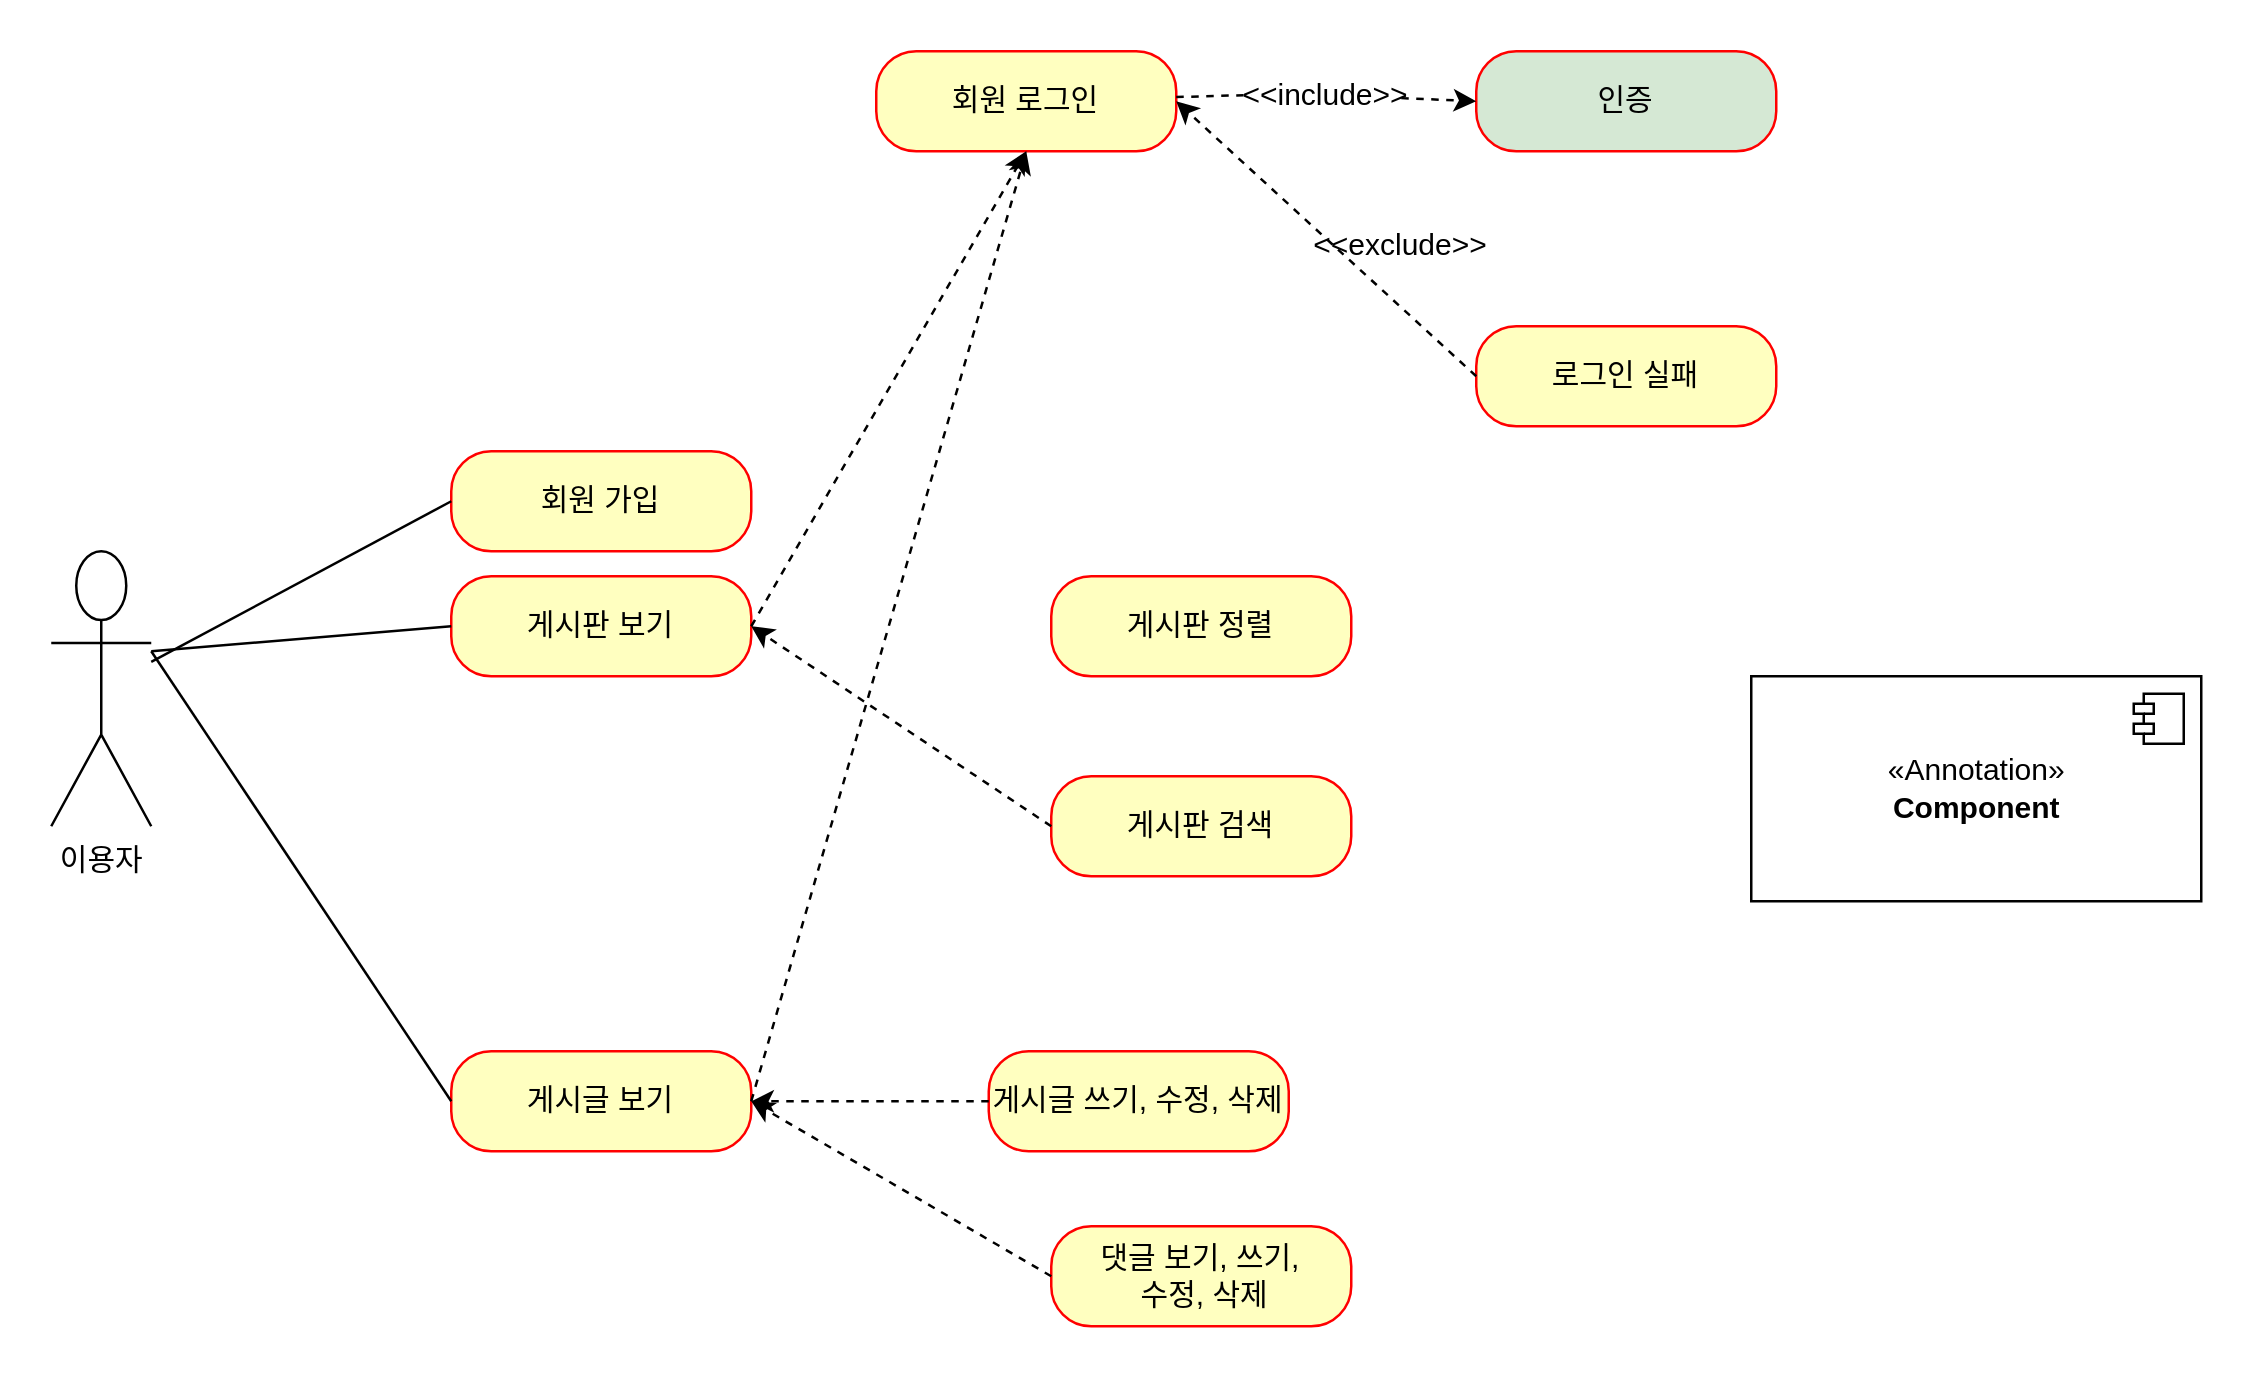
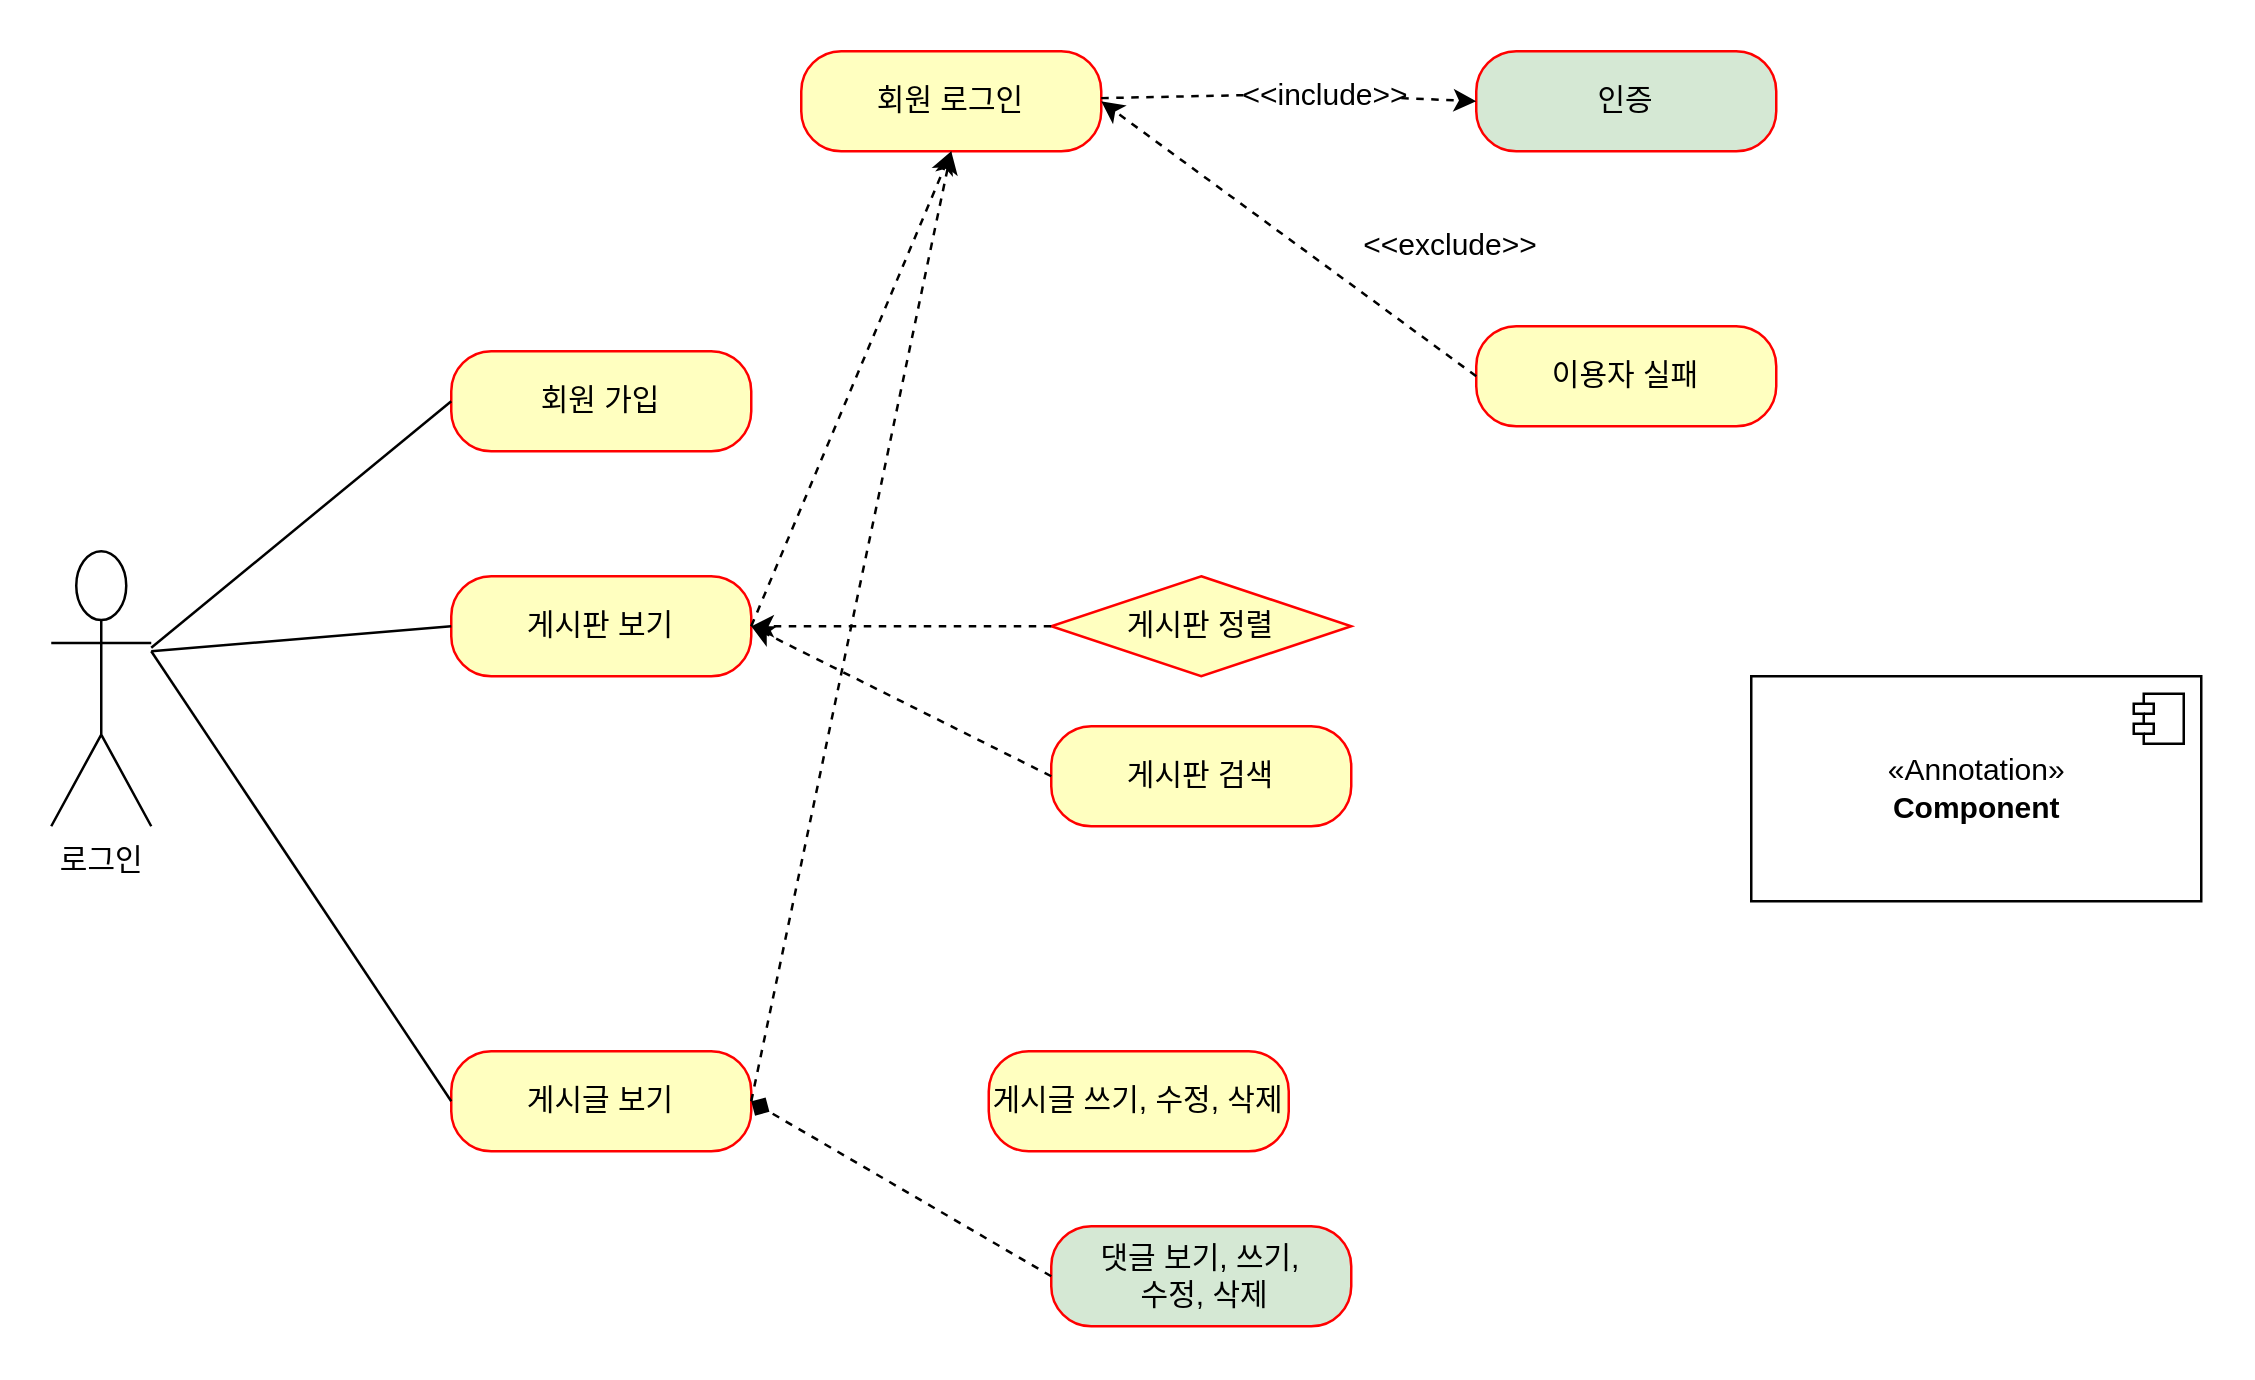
  <mxCell id="0" />
  <mxCell id="1" parent="0" />
- <mxCell id="2" value="이용자" style="shape=umlActor;verticalLabelPosition=bottom;verticalAlign=top;html=1;outlineConnect=0;" vertex="1" parent="1"><mxGeometry x="20" y="220" width="40" height="110" as="geometry" /></mxCell>
- <mxCell id="3" value="회원 가입" style="rounded=1;whiteSpace=wrap;html=1;arcSize=40;fontColor=#000000;fillColor=#ffffc0;strokeColor=#ff0000;" vertex="1" parent="1"><mxGeometry x="180" y="180" width="120" height="40" as="geometry" /></mxCell>
+ <mxCell id="2" value="로그인" style="shape=umlActor;verticalLabelPosition=bottom;verticalAlign=top;html=1;outlineConnect=0;" vertex="1" parent="1"><mxGeometry x="20" y="220" width="40" height="110" as="geometry" /></mxCell>
+ <mxCell id="3" value="회원 가입" style="rounded=1;whiteSpace=wrap;html=1;arcSize=40;fontColor=#000000;fillColor=#ffffc0;strokeColor=#ff0000;" vertex="1" parent="1"><mxGeometry x="180" y="140" width="120" height="40" as="geometry" /></mxCell>
  <mxCell id="4" value="게시판 보기" style="rounded=1;whiteSpace=wrap;html=1;arcSize=40;fontColor=#000000;fillColor=#ffffc0;strokeColor=#ff0000;" vertex="1" parent="1"><mxGeometry x="180" y="230" width="120" height="40" as="geometry" /></mxCell>
  <mxCell id="5" value="게시글 보기" style="rounded=1;whiteSpace=wrap;html=1;arcSize=40;fontColor=#000000;fillColor=#ffffc0;strokeColor=#ff0000;" vertex="1" parent="1"><mxGeometry x="180" y="420" width="120" height="40" as="geometry" /></mxCell>
- <mxCell id="6" value="회원 로그인" style="rounded=1;whiteSpace=wrap;html=1;arcSize=40;fontColor=#000000;fillColor=#ffffc0;strokeColor=#ff0000;" vertex="1" parent="1"><mxGeometry x="350" y="20" width="120" height="40" as="geometry" /></mxCell>
+ <mxCell id="6" value="회원 로그인" style="rounded=1;whiteSpace=wrap;html=1;arcSize=40;fontColor=#000000;fillColor=#ffffc0;strokeColor=#ff0000;" vertex="1" parent="1"><mxGeometry x="320" y="20" width="120" height="40" as="geometry" /></mxCell>
  <mxCell id="7" value="인증" style="rounded=1;whiteSpace=wrap;html=1;arcSize=40;fontColor=#000000;fillColor=#d5e8d4;strokeColor=#ff0000;" vertex="1" parent="1"><mxGeometry x="590" y="20" width="120" height="40" as="geometry" /></mxCell>
- <mxCell id="8" value="로그인 실패" style="rounded=1;whiteSpace=wrap;html=1;arcSize=40;fontColor=#000000;fillColor=#ffffc0;strokeColor=#ff0000;" vertex="1" parent="1"><mxGeometry x="590" y="130" width="120" height="40" as="geometry" /></mxCell>
- <mxCell id="9" value="게시판 정렬" style="rounded=1;whiteSpace=wrap;html=1;arcSize=40;fontColor=#000000;fillColor=#ffffc0;strokeColor=#ff0000;" vertex="1" parent="1"><mxGeometry x="420" y="230" width="120" height="40" as="geometry" /></mxCell>
- <mxCell id="10" value="게시판 검색" style="rounded=1;whiteSpace=wrap;html=1;arcSize=40;fontColor=#000000;fillColor=#ffffc0;strokeColor=#ff0000;" vertex="1" parent="1"><mxGeometry x="420" y="310" width="120" height="40" as="geometry" /></mxCell>
+ <mxCell id="8" value="이용자 실패" style="rounded=1;whiteSpace=wrap;html=1;arcSize=40;fontColor=#000000;fillColor=#ffffc0;strokeColor=#ff0000;" vertex="1" parent="1"><mxGeometry x="590" y="130" width="120" height="40" as="geometry" /></mxCell>
+ <mxCell id="9" value="게시판 정렬" style="rhombus;whiteSpace=wrap;html=1;arcSize=40;fontColor=#000000;fillColor=#ffffc0;strokeColor=#ff0000;" vertex="1" parent="1"><mxGeometry x="420" y="230" width="120" height="40" as="geometry" /></mxCell>
+ <mxCell id="10" value="게시판 검색" style="rounded=1;whiteSpace=wrap;html=1;arcSize=40;fontColor=#000000;fillColor=#ffffc0;strokeColor=#ff0000;" vertex="1" parent="1"><mxGeometry x="420" y="290" width="120" height="40" as="geometry" /></mxCell>
  <mxCell id="11" value="게시글 쓰기, 수정, 삭제" style="rounded=1;whiteSpace=wrap;html=1;arcSize=40;fontColor=#000000;fillColor=#ffffc0;strokeColor=#ff0000;" vertex="1" parent="1"><mxGeometry x="395" y="420" width="120" height="40" as="geometry" /></mxCell>
- <mxCell id="12" value="댓글 보기, 쓰기,&lt;br&gt;&amp;nbsp;수정, 삭제" style="rounded=1;whiteSpace=wrap;html=1;arcSize=40;fontColor=#000000;fillColor=#ffffc0;strokeColor=#ff0000;" vertex="1" parent="1"><mxGeometry x="420" y="490" width="120" height="40" as="geometry" /></mxCell>
+ <mxCell id="12" value="댓글 보기, 쓰기,&lt;br&gt;&amp;nbsp;수정, 삭제" style="rounded=1;whiteSpace=wrap;html=1;arcSize=40;fontColor=#000000;fillColor=#d5e8d4;strokeColor=#ff0000;" vertex="1" parent="1"><mxGeometry x="420" y="490" width="120" height="40" as="geometry" /></mxCell>
  <mxCell id="13" value="" style="endArrow=none;html=1;rounded=0;entryX=0;entryY=0.5;entryDx=0;entryDy=0;" edge="1" parent="1" source="2" target="3"><mxGeometry width="50" height="50" relative="1" as="geometry"><mxPoint x="360" y="250" as="sourcePoint" /><mxPoint x="410" y="200" as="targetPoint" /></mxGeometry></mxCell>
  <mxCell id="14" value="" style="endArrow=none;html=1;rounded=0;exitX=0;exitY=0.5;exitDx=0;exitDy=0;" edge="1" parent="1" source="4"><mxGeometry width="50" height="50" relative="1" as="geometry"><mxPoint x="360" y="250" as="sourcePoint" /><mxPoint x="60" y="260" as="targetPoint" /></mxGeometry></mxCell>
  <mxCell id="15" value="" style="endArrow=none;html=1;rounded=0;exitX=0;exitY=0.5;exitDx=0;exitDy=0;" edge="1" parent="1" source="5"><mxGeometry width="50" height="50" relative="1" as="geometry"><mxPoint x="360" y="250" as="sourcePoint" /><mxPoint x="60" y="260" as="targetPoint" /></mxGeometry></mxCell>
  <mxCell id="16" value="" style="endArrow=classic;html=1;rounded=0;exitX=1;exitY=0.5;exitDx=0;exitDy=0;entryX=0.5;entryY=1;entryDx=0;entryDy=0;dashed=1;" edge="1" parent="1" source="4" target="6"><mxGeometry width="50" height="50" relative="1" as="geometry"><mxPoint x="360" y="250" as="sourcePoint" /><mxPoint x="410" y="200" as="targetPoint" /></mxGeometry></mxCell>
  <mxCell id="17" value="" style="endArrow=classic;html=1;rounded=0;exitX=1;exitY=0.5;exitDx=0;exitDy=0;entryX=0.5;entryY=1;entryDx=0;entryDy=0;dashed=1;" edge="1" parent="1" source="5" target="6"><mxGeometry width="50" height="50" relative="1" as="geometry"><mxPoint x="310" y="260" as="sourcePoint" /><mxPoint x="420" y="70" as="targetPoint" /></mxGeometry></mxCell>
  <mxCell id="18" value="" style="endArrow=classic;html=1;rounded=0;exitX=0;exitY=0.5;exitDx=0;exitDy=0;entryX=1;entryY=0.5;entryDx=0;entryDy=0;dashed=1;" edge="1" parent="1" source="8" target="6"><mxGeometry width="50" height="50" relative="1" as="geometry"><mxPoint x="320" y="270" as="sourcePoint" /><mxPoint x="430" y="80" as="targetPoint" /></mxGeometry></mxCell>
  <mxCell id="19" value="" style="endArrow=classic;html=1;rounded=0;entryX=0;entryY=0.5;entryDx=0;entryDy=0;dashed=1;startArrow=none;" edge="1" parent="1" source="25" target="7"><mxGeometry width="50" height="50" relative="1" as="geometry"><mxPoint x="330" y="280" as="sourcePoint" /><mxPoint x="440" y="90" as="targetPoint" /></mxGeometry></mxCell>
+ <mxCell id="20" value="" style="endArrow=classic;html=1;rounded=0;exitX=0;exitY=0.5;exitDx=0;exitDy=0;entryX=1;entryY=0.5;entryDx=0;entryDy=0;dashed=1;" edge="1" parent="1" source="9" target="4"><mxGeometry width="50" height="50" relative="1" as="geometry"><mxPoint x="340" y="290" as="sourcePoint" /><mxPoint x="450" y="100" as="targetPoint" /></mxGeometry></mxCell>
  <mxCell id="21" value="" style="endArrow=classic;html=1;rounded=0;exitX=0;exitY=0.5;exitDx=0;exitDy=0;dashed=1;" edge="1" parent="1" source="10"><mxGeometry width="50" height="50" relative="1" as="geometry"><mxPoint x="430" y="260" as="sourcePoint" /><mxPoint x="300" y="250" as="targetPoint" /></mxGeometry></mxCell>
- <mxCell id="22" value="" style="endArrow=classic;html=1;rounded=0;entryX=1;entryY=0.5;entryDx=0;entryDy=0;dashed=1;exitX=0;exitY=0.5;exitDx=0;exitDy=0;" edge="1" parent="1" source="11" target="5"><mxGeometry width="50" height="50" relative="1" as="geometry"><mxPoint x="440" y="270" as="sourcePoint" /><mxPoint x="320" y="270" as="targetPoint" /></mxGeometry></mxCell>
- <mxCell id="23" value="" style="endArrow=classic;html=1;rounded=0;exitX=0;exitY=0.5;exitDx=0;exitDy=0;entryX=1;entryY=0.5;entryDx=0;entryDy=0;dashed=1;" edge="1" parent="1" source="12" target="5"><mxGeometry width="50" height="50" relative="1" as="geometry"><mxPoint x="450" y="280" as="sourcePoint" /><mxPoint x="330" y="280" as="targetPoint" /></mxGeometry></mxCell>
+ <mxCell id="23" value="" style="endArrow=diamond;html=1;rounded=0;exitX=0;exitY=0.5;exitDx=0;exitDy=0;entryX=1;entryY=0.5;entryDx=0;entryDy=0;dashed=1;" edge="1" parent="1" source="12" target="5"><mxGeometry width="50" height="50" relative="1" as="geometry"><mxPoint x="450" y="280" as="sourcePoint" /><mxPoint x="330" y="280" as="targetPoint" /></mxGeometry></mxCell>
  <mxCell id="24" value="" style="endArrow=none;html=1;rounded=0;entryX=0;entryY=0.5;entryDx=0;entryDy=0;dashed=1;" edge="1" parent="1" source="6" target="25"><mxGeometry width="50" height="50" relative="1" as="geometry"><mxPoint x="470" y="40" as="sourcePoint" /><mxPoint x="590" y="40" as="targetPoint" /></mxGeometry></mxCell>
  <mxCell id="25" value="&amp;lt;&amp;lt;include&amp;gt;&amp;gt;" style="text;html=1;strokeColor=none;fillColor=none;align=center;verticalAlign=middle;whiteSpace=wrap;rounded=0;" vertex="1" parent="1"><mxGeometry x="500" y="20" width="60" height="35" as="geometry" /></mxCell>
- <mxCell id="26" value="&amp;lt;&amp;lt;exclude&amp;gt;&amp;gt;" style="text;html=1;strokeColor=none;fillColor=none;align=center;verticalAlign=middle;whiteSpace=wrap;rounded=0;" vertex="1" parent="1"><mxGeometry x="530" y="80" width="60" height="35" as="geometry" /></mxCell>
+ <mxCell id="26" value="&amp;lt;&amp;lt;exclude&amp;gt;&amp;gt;" style="text;html=1;strokeColor=none;fillColor=none;align=center;verticalAlign=middle;whiteSpace=wrap;rounded=0;" vertex="1" parent="1"><mxGeometry x="550" y="80" width="60" height="35" as="geometry" /></mxCell>
  <mxCell id="27" value="&amp;laquo;Annotation&amp;raquo;&lt;br/&gt;&lt;b&gt;Component&lt;/b&gt;" style="html=1;dropTarget=0;" vertex="1" parent="1"><mxGeometry x="700" y="270" width="180" height="90" as="geometry" /></mxCell>
  <mxCell id="28" value="" style="shape=module;jettyWidth=8;jettyHeight=4;" vertex="1" parent="27"><mxGeometry x="1" width="20" height="20" relative="1" as="geometry"><mxPoint x="-27" y="7" as="offset" /></mxGeometry></mxCell>
